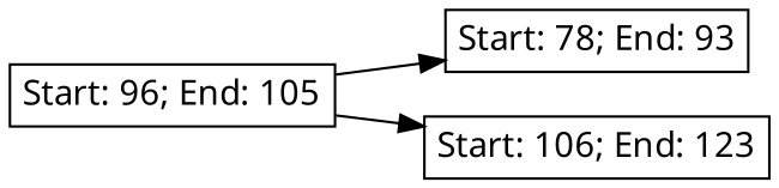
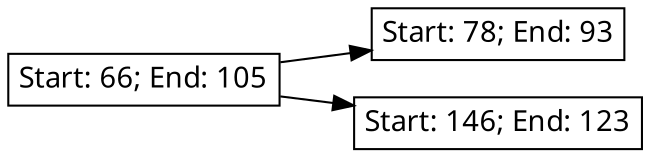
  strict digraph {
    rankdir=LR
    node [fontname=sans margin=0.07 shape=box]
-   n1 [end=105 height=0.1 label="Start: 96; End: 105" target1=78 width=0.1]
+   n1 [end=105 height=0.1 label="Start: 66; End: 105" target1=78 width=0.1]
    n2 [end=93 height=0.1 label="Start: 78; End: 93" target1=106 width=0.1]
-   n3 [end=123 height=0.1 label="Start: 106; End: 123" width=0.1]
+   n3 [end=123 height=0.1 label="Start: 146; End: 123" width=0.1]
    n1 -> n2
    n1 -> n3
  }
